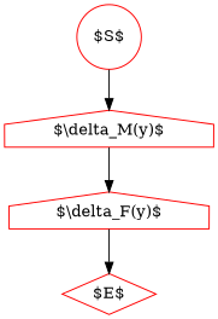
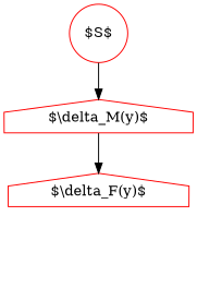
  digraph {
    node [color=red shape=house]
    n1 [label="$S$" shape=circle]
    n2 [label="$\\delta_M(y)$"]
-   n3 [label="$E$" shape=diamond]
    n4 [label="$\\delta_F(y)$"]
    n1 -> n2
    n2 -> n4
-   n4 -> n3
  }
